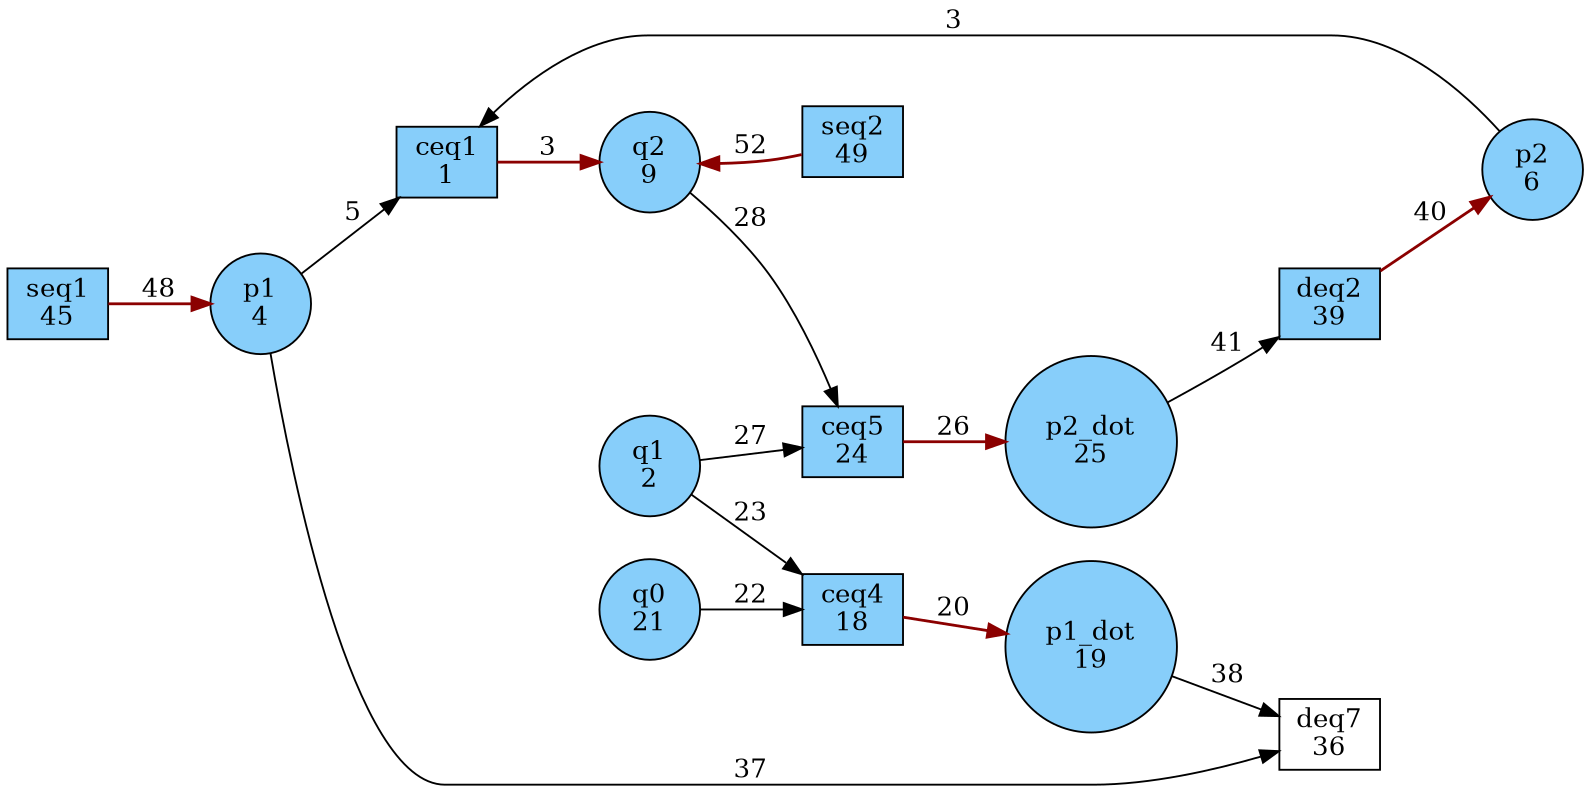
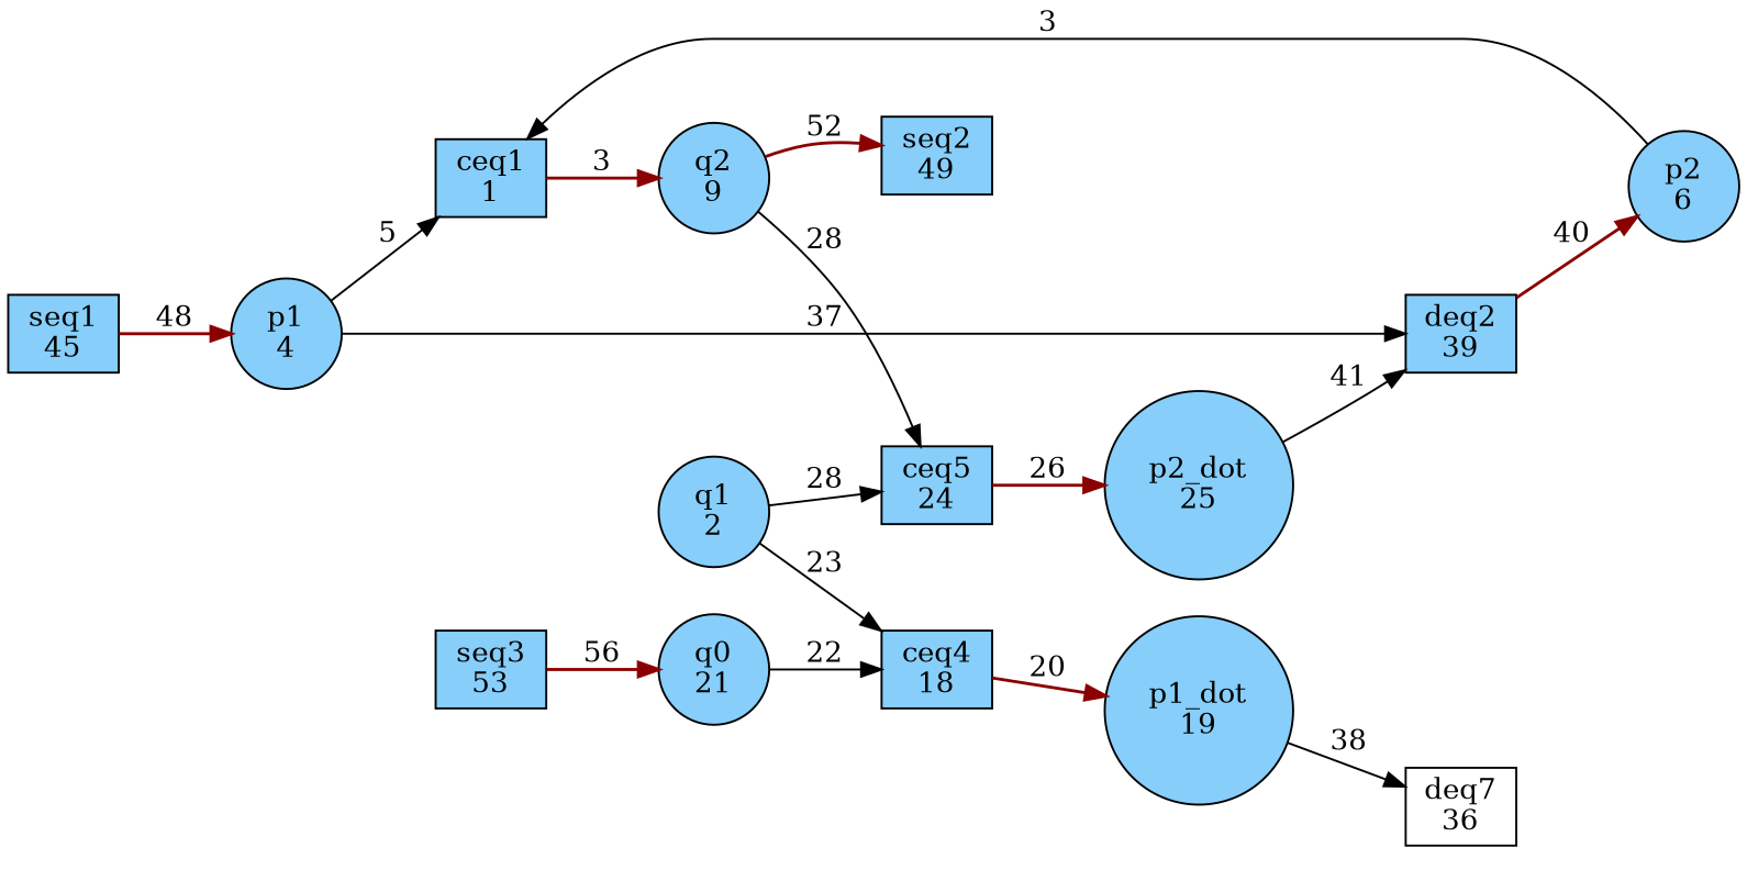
  digraph {
    rankdir=LR
    node [fillcolor=lightskyblue shape=box style=filled]
    edge [penwidth=1]
    n1 [label="ceq1\n1"]
    n2 [label="q2\n9" shape=circle]
    n3 [label="q1\n2" shape=circle]
    n4 [label="ceq4\n18"]
    n5 [label="ceq5\n24"]
    n6 [label="p1_dot\n19" shape=circle]
    n7 [fillcolor=white label="deq7\n36"]
    n8 [label="p2_dot\n25" shape=circle]
    n9 [label="deq2\n39"]
    n10 [label="p2\n6" shape=circle]
    n11 [label="seq1\n45"]
    n12 [label="p1\n4" shape=circle]
    n13 [label="seq2\n49"]
+   n14 [label="seq3\n53"]
    n15 [label="q0\n21" shape=circle]
    n1 -> n2 [color=red4 label=3 penwidth=1.5]
    n2 -> n5 [label=28]
    n3 -> n4 [label=23]
-   n3 -> n5 [label=27]
+   n3 -> n5 [label=28]
    n4 -> n6 [color=red4 label=20 penwidth=1.5]
    n5 -> n8 [color=red4 label=26 penwidth=1.5]
    n6 -> n7 [label=38]
    n8 -> n9 [label=41]
    n9 -> n10 [color=red4 label=40 penwidth=1.5]
    n10 -> n1 [label=3]
    n11 -> n12 [color=red4 label=48 penwidth=1.5]
    n12 -> n1 [label=5]
-   n12 -> n7 [label=37]
-   n13 -> n2 [color=red4 label=52 penwidth=1.5]
+   n12 -> n9 [label=37]
+   n2 -> n13 [color=red4 label=52 penwidth=1.5]
+   n14 -> n15 [color=red4 label=56 penwidth=1.5]
    n15 -> n4 [label=22]
  }
